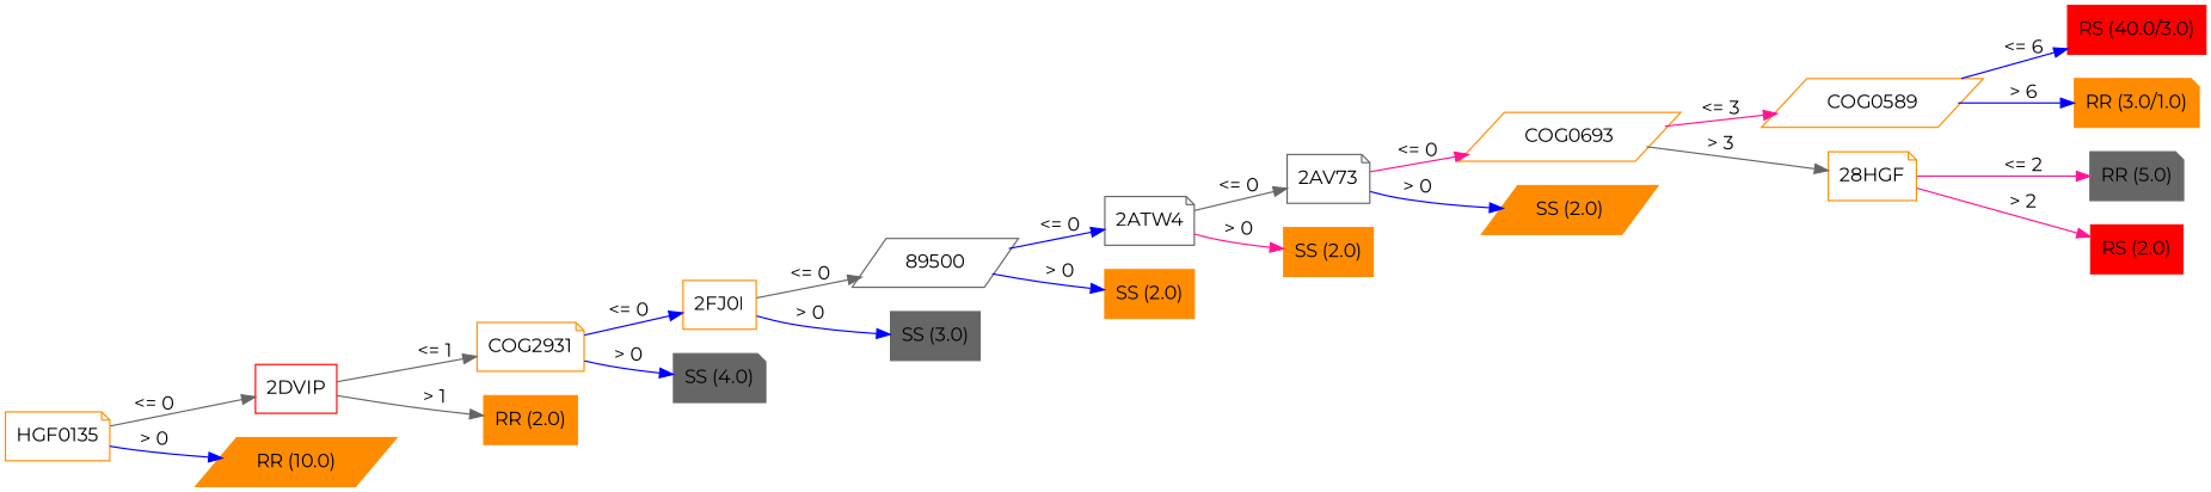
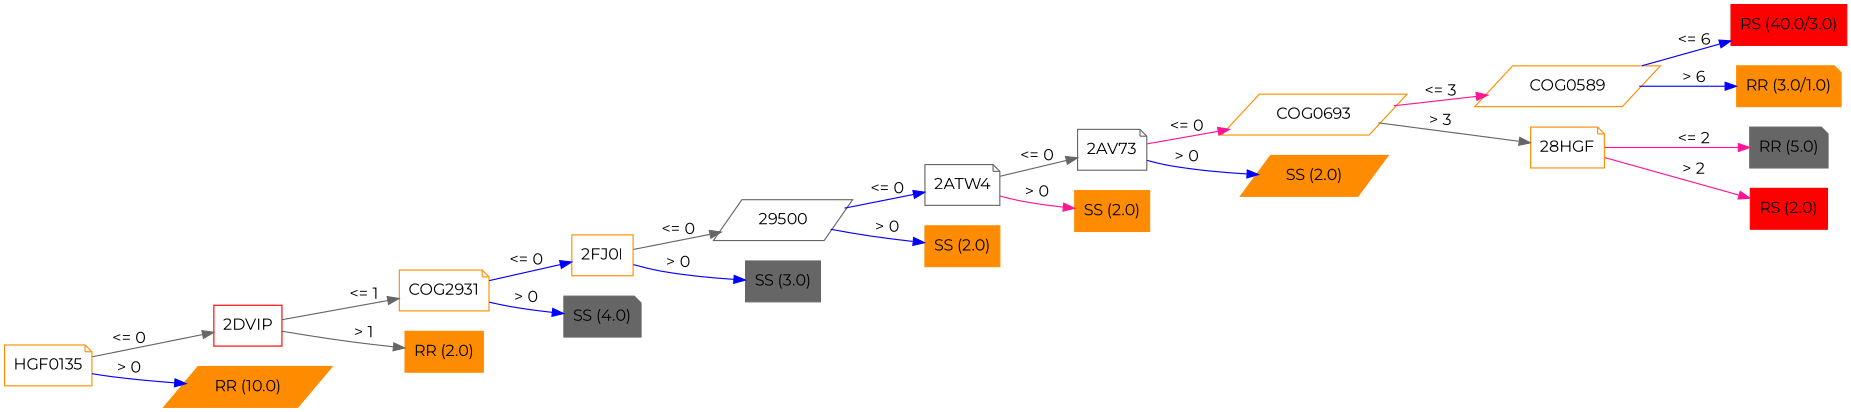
  digraph {
    fontname=Montserrat
    rankdir=LR
    node [color=darkorange fontname=Montserrat shape=note style=filled]
    edge [color=blue fontname=Montserrat]
    n1 [label=HGF0135 style=""]
    n2 [color=red label="2DVIP" shape=box style=""]
    n3 [label="RR (10.0)" shape=parallelogram]
    n4 [label=COG2931 style=""]
    n5 [label="RR (2.0)" shape=box]
    n6 [label="2FJ0I" shape=box style=""]
    n7 [color=gray40 label="SS (4.0)"]
-   n8 [color=gray40 label=89500 shape=parallelogram style=""]
+   n8 [color=gray40 label=29500 shape=parallelogram style=""]
    n9 [color=gray40 label="SS (3.0)" shape=box]
    n10 [color=gray40 label="2ATW4" style=""]
    n11 [label="SS (2.0)" shape=box]
    n12 [color=gray40 label="2AV73" style=""]
    n13 [label="SS (2.0)" shape=box]
    n14 [label=COG0693 shape=parallelogram style=""]
    n15 [label="SS (2.0)" shape=parallelogram]
    n16 [label=COG0589 shape=parallelogram style=""]
    n17 [label="28HGF" style=""]
    n18 [color=red label="RS (40.0/3.0)" shape=box]
    n19 [label="RR (3.0/1.0)"]
    n20 [color=gray40 label="RR (5.0)"]
    n21 [color=red label="RS (2.0)" shape=box]
    n1 -> n2 [color=gray40 label="<= 0"]
    n1 -> n3 [label="> 0"]
    n2 -> n4 [color=gray40 label="<= 1"]
    n2 -> n5 [color=gray40 label="> 1"]
    n4 -> n6 [label="<= 0"]
    n4 -> n7 [label="> 0"]
    n6 -> n8 [color=gray40 label="<= 0"]
    n6 -> n9 [label="> 0"]
    n8 -> n10 [label="<= 0"]
    n8 -> n11 [label="> 0"]
    n10 -> n12 [color=gray40 label="<= 0"]
    n10 -> n13 [color=deeppink label="> 0"]
    n12 -> n14 [color=deeppink label="<= 0"]
    n12 -> n15 [label="> 0"]
    n14 -> n16 [color=deeppink label="<= 3"]
    n14 -> n17 [color=gray40 label="> 3"]
    n16 -> n18 [label="<= 6"]
    n16 -> n19 [label="> 6"]
    n17 -> n20 [color=deeppink label="<= 2"]
    n17 -> n21 [color=deeppink label="> 2"]
  }
